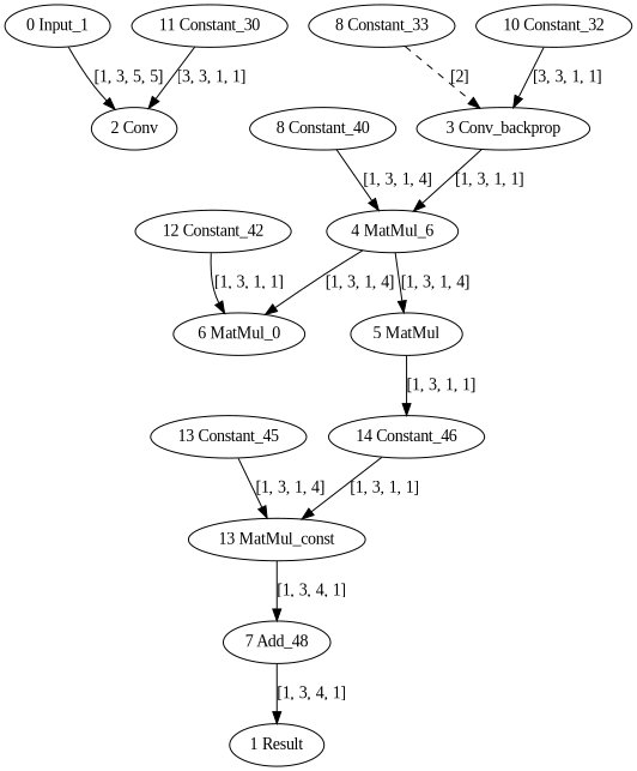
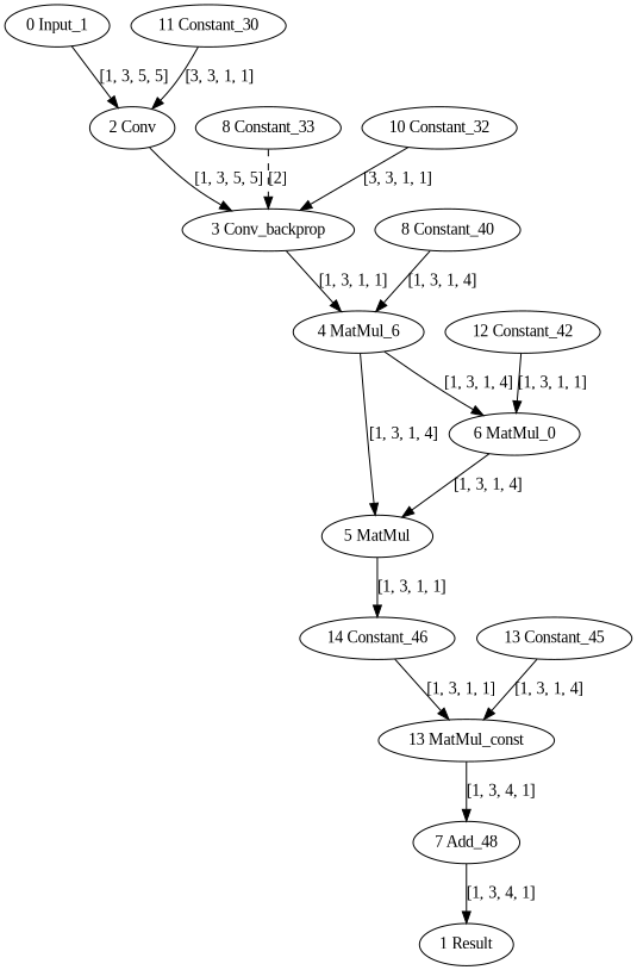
  strict digraph {
    fontname="Liberation Serif"
    node [fontname="Liberation Serif" type=Constant]
    edge [fontname="Liberation Serif" style=solid]
    "0 Input_1" [type=nncf_model_input]
    "2 Conv" [type=Convolution]
    "3 Conv_backprop" [type=ConvolutionBackpropData]
    "1 Result" [type=nncf_model_output]
    n5 [label="4 MatMul_6" type=MatMul]
    "5 MatMul" [type=MatMul]
    "6 MatMul_0" [type=MatMul]
    "14 Constant_46"
    "7 Add_48" [type=Add]
    "8 Constant_40"
    n11 [label="8 Constant_33"]
    "10 Constant_32"
    "11 Constant_30"
    "12 Constant_42"
    "13 MatMul_const" [type=MatMul]
    n16 [label="13 Constant_45"]
    "0 Input_1" -> "2 Conv" [label="[1, 3, 5, 5]"]
+   "2 Conv" -> "3 Conv_backprop" [label="[1, 3, 5, 5]"]
    "3 Conv_backprop" -> n5 [label="[1, 3, 1, 1]"]
    n5 -> "5 MatMul" [label="[1, 3, 1, 4]"]
    n5 -> "6 MatMul_0" [label="[1, 3, 1, 4]"]
    "5 MatMul" -> "14 Constant_46" [label="[1, 3, 1, 1]"]
+   "6 MatMul_0" -> "5 MatMul" [label="[1, 3, 1, 4]"]
    "14 Constant_46" -> "13 MatMul_const" [label="[1, 3, 1, 1]"]
    "7 Add_48" -> "1 Result" [label="[1, 3, 4, 1]"]
    "8 Constant_40" -> n5 [label="[1, 3, 1, 4]"]
    n11 -> "3 Conv_backprop" [label="[2]" style=dashed]
    "10 Constant_32" -> "3 Conv_backprop" [label="[3, 3, 1, 1]"]
    "11 Constant_30" -> "2 Conv" [label="[3, 3, 1, 1]"]
    "12 Constant_42" -> "6 MatMul_0" [label="[1, 3, 1, 1]"]
    "13 MatMul_const" -> "7 Add_48" [label="[1, 3, 4, 1]"]
    n16 -> "13 MatMul_const" [label="[1, 3, 1, 4]"]
  }
